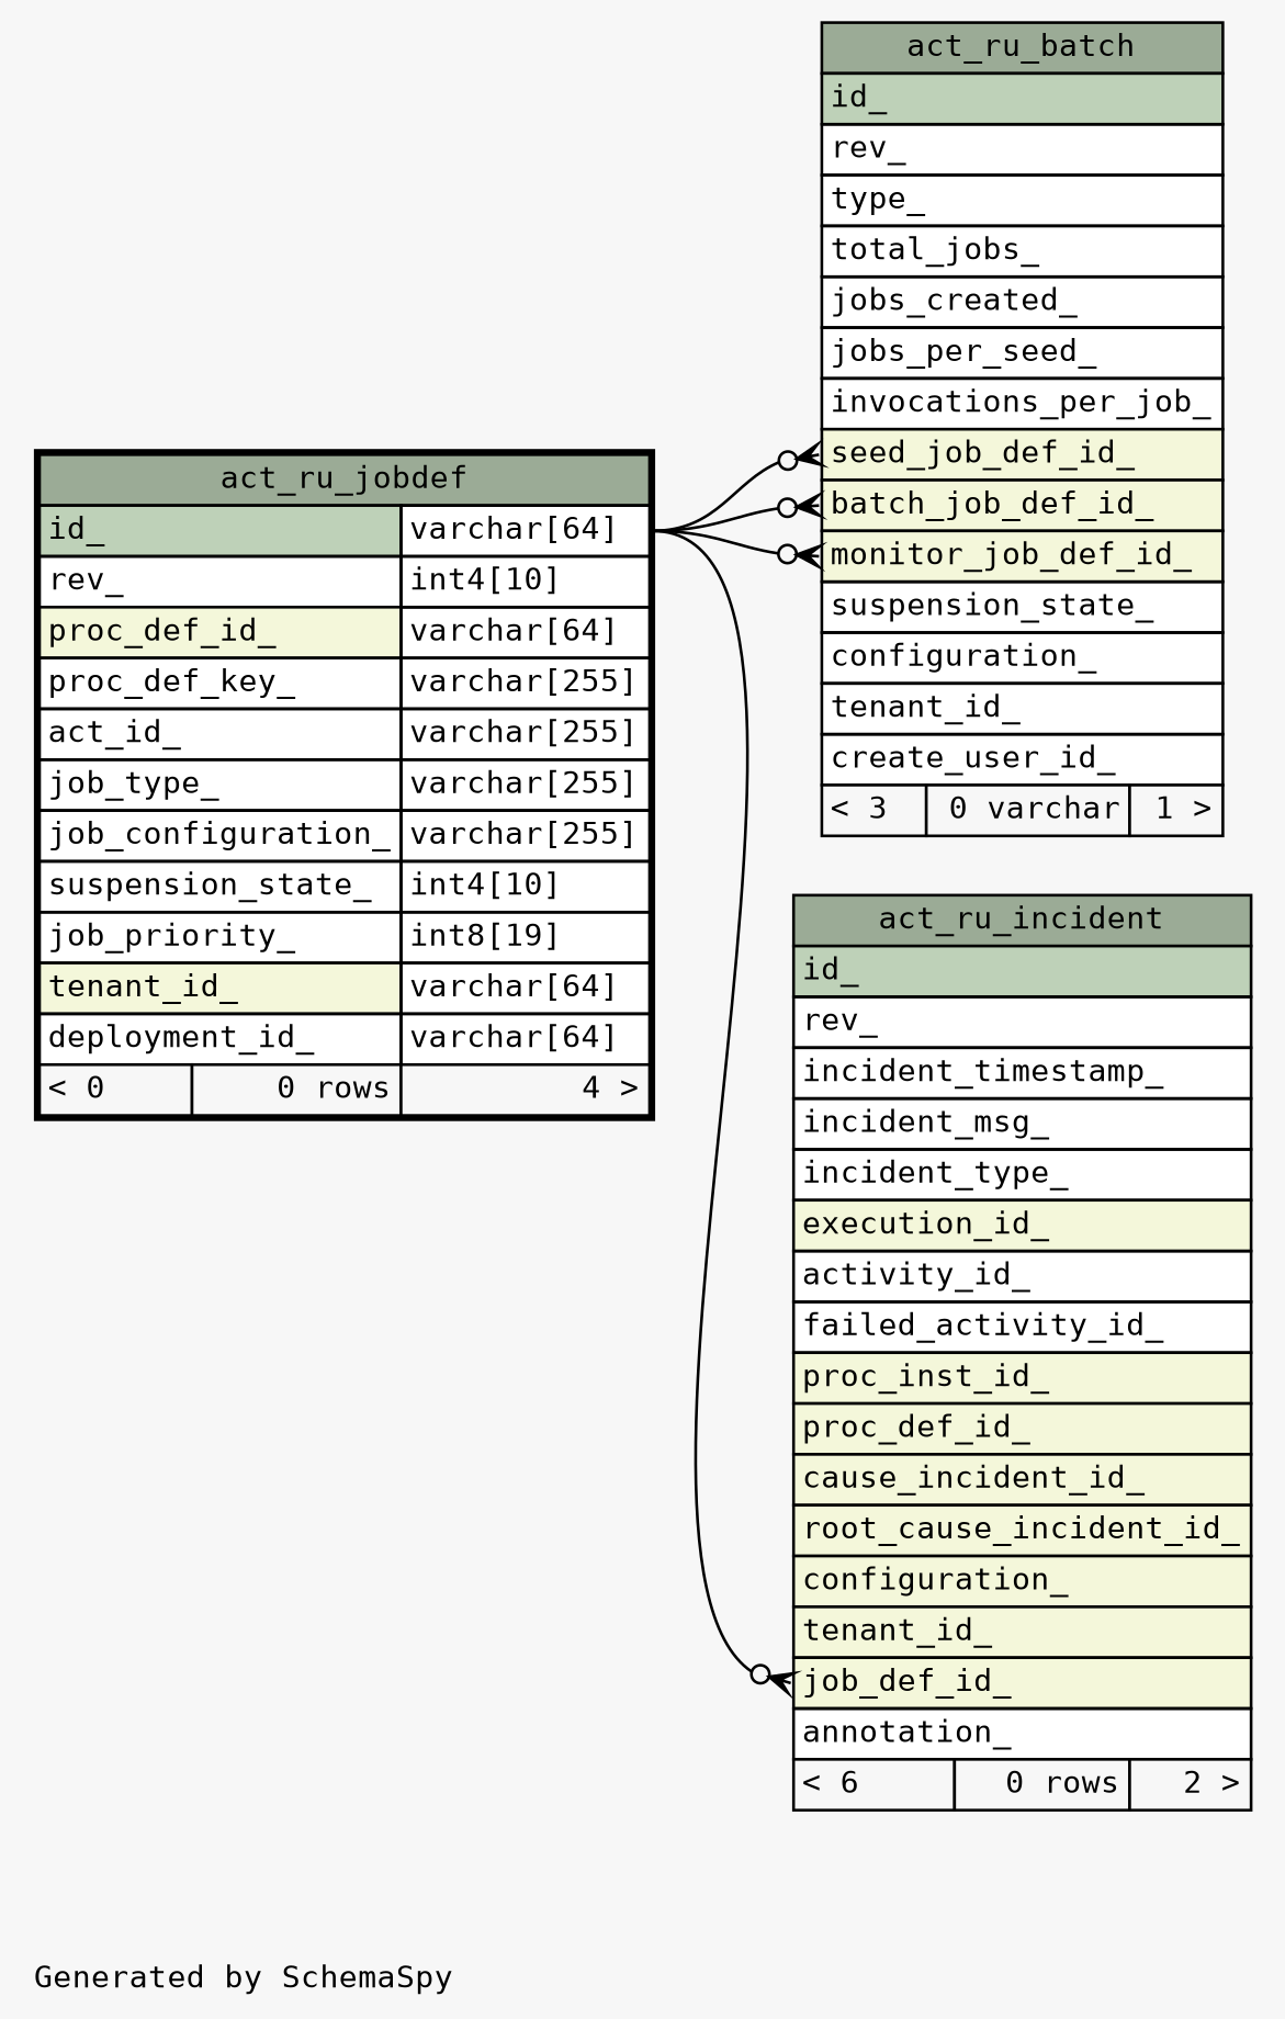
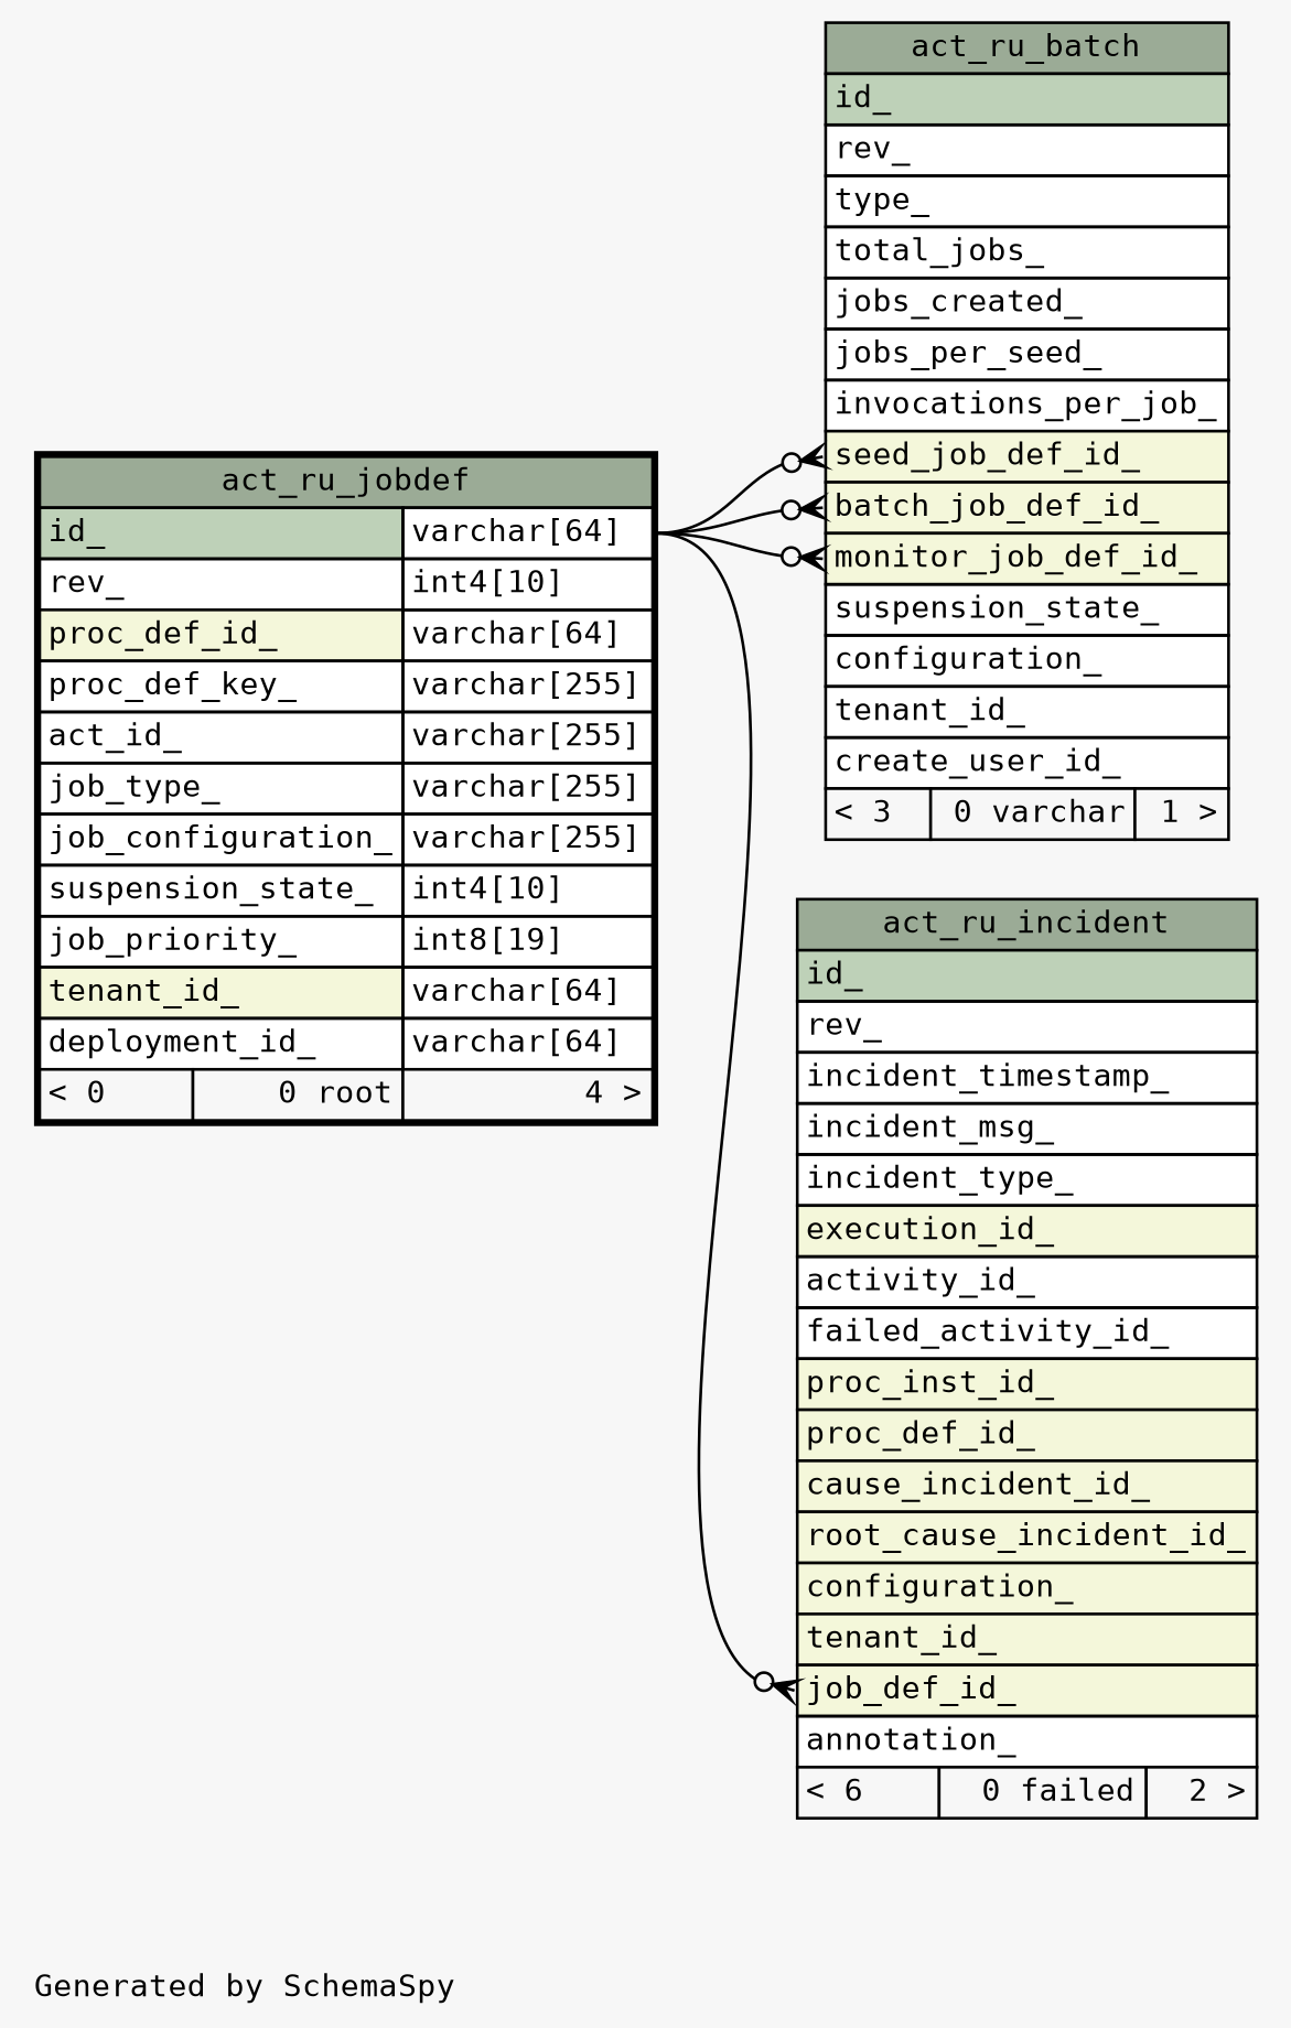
  digraph {
    bgcolor="#f7f7f7"
    fontname="DejaVu Sans Mono"
    fontsize=11
    label="\nGenerated by SchemaSpy"
    labeljust=l
    nodesep=0.18
    rankdir=RL
    ranksep=0.46
    node [fontname="DejaVu Sans Mono" fontsize=11 shape=plaintext]
    edge [arrowhead=none arrowsize=0.8 arrowtail=crowodot dir=back fontname="DejaVu Sans Mono" headport="id_.type:e"]
    n1 [label=<     <TABLE BORDER="0" CELLBORDER="1" CELLSPACING="0" BGCOLOR="#ffffff">       <TR><TD COLSPAN="3" BGCOLOR="#9bab96" ALIGN="CENTER">act_ru_batch</TD></TR>       <TR><TD PORT="id_" COLSPAN="3" BGCOLOR="#bed1b8" ALIGN="LEFT">id_</TD></TR>       <TR><TD PORT="rev_" COLSPAN="3" ALIGN="LEFT">rev_</TD></TR>       <TR><TD PORT="type_" COLSPAN="3" ALIGN="LEFT">type_</TD></TR>       <TR><TD PORT="total_jobs_" COLSPAN="3" ALIGN="LEFT">total_jobs_</TD></TR>       <TR><TD PORT="jobs_created_" COLSPAN="3" ALIGN="LEFT">jobs_created_</TD></TR>       <TR><TD PORT="jobs_per_seed_" COLSPAN="3" ALIGN="LEFT">jobs_per_seed_</TD></TR>       <TR><TD PORT="invocations_per_job_" COLSPAN="3" ALIGN="LEFT">invocations_per_job_</TD></TR>       <TR><TD PORT="seed_job_def_id_" COLSPAN="3" BGCOLOR="#f4f7da" ALIGN="LEFT">seed_job_def_id_</TD></TR>       <TR><TD PORT="batch_job_def_id_" COLSPAN="3" BGCOLOR="#f4f7da" ALIGN="LEFT">batch_job_def_id_</TD></TR>       <TR><TD PORT="monitor_job_def_id_" COLSPAN="3" BGCOLOR="#f4f7da" ALIGN="LEFT">monitor_job_def_id_</TD></TR>       <TR><TD PORT="suspension_state_" COLSPAN="3" ALIGN="LEFT">suspension_state_</TD></TR>       <TR><TD PORT="configuration_" COLSPAN="3" ALIGN="LEFT">configuration_</TD></TR>       <TR><TD PORT="tenant_id_" COLSPAN="3" ALIGN="LEFT">tenant_id_</TD></TR>       <TR><TD PORT="create_user_id_" COLSPAN="3" ALIGN="LEFT">create_user_id_</TD></TR>       <TR><TD ALIGN="LEFT" BGCOLOR="#f7f7f7">&lt; 3</TD><TD ALIGN="RIGHT" BGCOLOR="#f7f7f7">0 varchar</TD><TD ALIGN="RIGHT" BGCOLOR="#f7f7f7">1 &gt;</TD></TR>     </TABLE>>]
-   n2 [label=<     <TABLE BORDER="2" CELLBORDER="1" CELLSPACING="0" BGCOLOR="#ffffff">       <TR><TD COLSPAN="3" BGCOLOR="#9bab96" ALIGN="CENTER">act_ru_jobdef</TD></TR>       <TR><TD PORT="id_" COLSPAN="2" BGCOLOR="#bed1b8" ALIGN="LEFT">id_</TD><TD PORT="id_.type" ALIGN="LEFT">varchar[64]</TD></TR>       <TR><TD PORT="rev_" COLSPAN="2" ALIGN="LEFT">rev_</TD><TD PORT="rev_.type" ALIGN="LEFT">int4[10]</TD></TR>       <TR><TD PORT="proc_def_id_" COLSPAN="2" BGCOLOR="#f4f7da" ALIGN="LEFT">proc_def_id_</TD><TD PORT="proc_def_id_.type" ALIGN="LEFT">varchar[64]</TD></TR>       <TR><TD PORT="proc_def_key_" COLSPAN="2" ALIGN="LEFT">proc_def_key_</TD><TD PORT="proc_def_key_.type" ALIGN="LEFT">varchar[255]</TD></TR>       <TR><TD PORT="act_id_" COLSPAN="2" ALIGN="LEFT">act_id_</TD><TD PORT="act_id_.type" ALIGN="LEFT">varchar[255]</TD></TR>       <TR><TD PORT="job_type_" COLSPAN="2" ALIGN="LEFT">job_type_</TD><TD PORT="job_type_.type" ALIGN="LEFT">varchar[255]</TD></TR>       <TR><TD PORT="job_configuration_" COLSPAN="2" ALIGN="LEFT">job_configuration_</TD><TD PORT="job_configuration_.type" ALIGN="LEFT">varchar[255]</TD></TR>       <TR><TD PORT="suspension_state_" COLSPAN="2" ALIGN="LEFT">suspension_state_</TD><TD PORT="suspension_state_.type" ALIGN="LEFT">int4[10]</TD></TR>       <TR><TD PORT="job_priority_" COLSPAN="2" ALIGN="LEFT">job_priority_</TD><TD PORT="job_priority_.type" ALIGN="LEFT">int8[19]</TD></TR>       <TR><TD PORT="tenant_id_" COLSPAN="2" BGCOLOR="#f4f7da" ALIGN="LEFT">tenant_id_</TD><TD PORT="tenant_id_.type" ALIGN="LEFT">varchar[64]</TD></TR>       <TR><TD PORT="deployment_id_" COLSPAN="2" ALIGN="LEFT">deployment_id_</TD><TD PORT="deployment_id_.type" ALIGN="LEFT">varchar[64]</TD></TR>       <TR><TD ALIGN="LEFT" BGCOLOR="#f7f7f7">&lt; 0</TD><TD ALIGN="RIGHT" BGCOLOR="#f7f7f7">0 rows</TD><TD ALIGN="RIGHT" BGCOLOR="#f7f7f7">4 &gt;</TD></TR>     </TABLE>>]
-   n3 [label=<     <TABLE BORDER="0" CELLBORDER="1" CELLSPACING="0" BGCOLOR="#ffffff">       <TR><TD COLSPAN="3" BGCOLOR="#9bab96" ALIGN="CENTER">act_ru_incident</TD></TR>       <TR><TD PORT="id_" COLSPAN="3" BGCOLOR="#bed1b8" ALIGN="LEFT">id_</TD></TR>       <TR><TD PORT="rev_" COLSPAN="3" ALIGN="LEFT">rev_</TD></TR>       <TR><TD PORT="incident_timestamp_" COLSPAN="3" ALIGN="LEFT">incident_timestamp_</TD></TR>       <TR><TD PORT="incident_msg_" COLSPAN="3" ALIGN="LEFT">incident_msg_</TD></TR>       <TR><TD PORT="incident_type_" COLSPAN="3" ALIGN="LEFT">incident_type_</TD></TR>       <TR><TD PORT="execution_id_" COLSPAN="3" BGCOLOR="#f4f7da" ALIGN="LEFT">execution_id_</TD></TR>       <TR><TD PORT="activity_id_" COLSPAN="3" ALIGN="LEFT">activity_id_</TD></TR>       <TR><TD PORT="failed_activity_id_" COLSPAN="3" ALIGN="LEFT">failed_activity_id_</TD></TR>       <TR><TD PORT="proc_inst_id_" COLSPAN="3" BGCOLOR="#f4f7da" ALIGN="LEFT">proc_inst_id_</TD></TR>       <TR><TD PORT="proc_def_id_" COLSPAN="3" BGCOLOR="#f4f7da" ALIGN="LEFT">proc_def_id_</TD></TR>       <TR><TD PORT="cause_incident_id_" COLSPAN="3" BGCOLOR="#f4f7da" ALIGN="LEFT">cause_incident_id_</TD></TR>       <TR><TD PORT="root_cause_incident_id_" COLSPAN="3" BGCOLOR="#f4f7da" ALIGN="LEFT">root_cause_incident_id_</TD></TR>       <TR><TD PORT="configuration_" COLSPAN="3" BGCOLOR="#f4f7da" ALIGN="LEFT">configuration_</TD></TR>       <TR><TD PORT="tenant_id_" COLSPAN="3" BGCOLOR="#f4f7da" ALIGN="LEFT">tenant_id_</TD></TR>       <TR><TD PORT="job_def_id_" COLSPAN="3" BGCOLOR="#f4f7da" ALIGN="LEFT">job_def_id_</TD></TR>       <TR><TD PORT="annotation_" COLSPAN="3" ALIGN="LEFT">annotation_</TD></TR>       <TR><TD ALIGN="LEFT" BGCOLOR="#f7f7f7">&lt; 6</TD><TD ALIGN="RIGHT" BGCOLOR="#f7f7f7">0 rows</TD><TD ALIGN="RIGHT" BGCOLOR="#f7f7f7">2 &gt;</TD></TR>     </TABLE>>]
+   n2 [label=<     <TABLE BORDER="2" CELLBORDER="1" CELLSPACING="0" BGCOLOR="#ffffff">       <TR><TD COLSPAN="3" BGCOLOR="#9bab96" ALIGN="CENTER">act_ru_jobdef</TD></TR>       <TR><TD PORT="id_" COLSPAN="2" BGCOLOR="#bed1b8" ALIGN="LEFT">id_</TD><TD PORT="id_.type" ALIGN="LEFT">varchar[64]</TD></TR>       <TR><TD PORT="rev_" COLSPAN="2" ALIGN="LEFT">rev_</TD><TD PORT="rev_.type" ALIGN="LEFT">int4[10]</TD></TR>       <TR><TD PORT="proc_def_id_" COLSPAN="2" BGCOLOR="#f4f7da" ALIGN="LEFT">proc_def_id_</TD><TD PORT="proc_def_id_.type" ALIGN="LEFT">varchar[64]</TD></TR>       <TR><TD PORT="proc_def_key_" COLSPAN="2" ALIGN="LEFT">proc_def_key_</TD><TD PORT="proc_def_key_.type" ALIGN="LEFT">varchar[255]</TD></TR>       <TR><TD PORT="act_id_" COLSPAN="2" ALIGN="LEFT">act_id_</TD><TD PORT="act_id_.type" ALIGN="LEFT">varchar[255]</TD></TR>       <TR><TD PORT="job_type_" COLSPAN="2" ALIGN="LEFT">job_type_</TD><TD PORT="job_type_.type" ALIGN="LEFT">varchar[255]</TD></TR>       <TR><TD PORT="job_configuration_" COLSPAN="2" ALIGN="LEFT">job_configuration_</TD><TD PORT="job_configuration_.type" ALIGN="LEFT">varchar[255]</TD></TR>       <TR><TD PORT="suspension_state_" COLSPAN="2" ALIGN="LEFT">suspension_state_</TD><TD PORT="suspension_state_.type" ALIGN="LEFT">int4[10]</TD></TR>       <TR><TD PORT="job_priority_" COLSPAN="2" ALIGN="LEFT">job_priority_</TD><TD PORT="job_priority_.type" ALIGN="LEFT">int8[19]</TD></TR>       <TR><TD PORT="tenant_id_" COLSPAN="2" BGCOLOR="#f4f7da" ALIGN="LEFT">tenant_id_</TD><TD PORT="tenant_id_.type" ALIGN="LEFT">varchar[64]</TD></TR>       <TR><TD PORT="deployment_id_" COLSPAN="2" ALIGN="LEFT">deployment_id_</TD><TD PORT="deployment_id_.type" ALIGN="LEFT">varchar[64]</TD></TR>       <TR><TD ALIGN="LEFT" BGCOLOR="#f7f7f7">&lt; 0</TD><TD ALIGN="RIGHT" BGCOLOR="#f7f7f7">0 root</TD><TD ALIGN="RIGHT" BGCOLOR="#f7f7f7">4 &gt;</TD></TR>     </TABLE>>]
+   n3 [label=<     <TABLE BORDER="0" CELLBORDER="1" CELLSPACING="0" BGCOLOR="#ffffff">       <TR><TD COLSPAN="3" BGCOLOR="#9bab96" ALIGN="CENTER">act_ru_incident</TD></TR>       <TR><TD PORT="id_" COLSPAN="3" BGCOLOR="#bed1b8" ALIGN="LEFT">id_</TD></TR>       <TR><TD PORT="rev_" COLSPAN="3" ALIGN="LEFT">rev_</TD></TR>       <TR><TD PORT="incident_timestamp_" COLSPAN="3" ALIGN="LEFT">incident_timestamp_</TD></TR>       <TR><TD PORT="incident_msg_" COLSPAN="3" ALIGN="LEFT">incident_msg_</TD></TR>       <TR><TD PORT="incident_type_" COLSPAN="3" ALIGN="LEFT">incident_type_</TD></TR>       <TR><TD PORT="execution_id_" COLSPAN="3" BGCOLOR="#f4f7da" ALIGN="LEFT">execution_id_</TD></TR>       <TR><TD PORT="activity_id_" COLSPAN="3" ALIGN="LEFT">activity_id_</TD></TR>       <TR><TD PORT="failed_activity_id_" COLSPAN="3" ALIGN="LEFT">failed_activity_id_</TD></TR>       <TR><TD PORT="proc_inst_id_" COLSPAN="3" BGCOLOR="#f4f7da" ALIGN="LEFT">proc_inst_id_</TD></TR>       <TR><TD PORT="proc_def_id_" COLSPAN="3" BGCOLOR="#f4f7da" ALIGN="LEFT">proc_def_id_</TD></TR>       <TR><TD PORT="cause_incident_id_" COLSPAN="3" BGCOLOR="#f4f7da" ALIGN="LEFT">cause_incident_id_</TD></TR>       <TR><TD PORT="root_cause_incident_id_" COLSPAN="3" BGCOLOR="#f4f7da" ALIGN="LEFT">root_cause_incident_id_</TD></TR>       <TR><TD PORT="configuration_" COLSPAN="3" BGCOLOR="#f4f7da" ALIGN="LEFT">configuration_</TD></TR>       <TR><TD PORT="tenant_id_" COLSPAN="3" BGCOLOR="#f4f7da" ALIGN="LEFT">tenant_id_</TD></TR>       <TR><TD PORT="job_def_id_" COLSPAN="3" BGCOLOR="#f4f7da" ALIGN="LEFT">job_def_id_</TD></TR>       <TR><TD PORT="annotation_" COLSPAN="3" ALIGN="LEFT">annotation_</TD></TR>       <TR><TD ALIGN="LEFT" BGCOLOR="#f7f7f7">&lt; 6</TD><TD ALIGN="RIGHT" BGCOLOR="#f7f7f7">0 failed</TD><TD ALIGN="RIGHT" BGCOLOR="#f7f7f7">2 &gt;</TD></TR>     </TABLE>>]
    n1 -> n2 [tailport="batch_job_def_id_:w"]
    n1 -> n2 [tailport="monitor_job_def_id_:w"]
    n1 -> n2 [tailport="seed_job_def_id_:w"]
    n3 -> n2 [tailport="job_def_id_:w"]
  }
